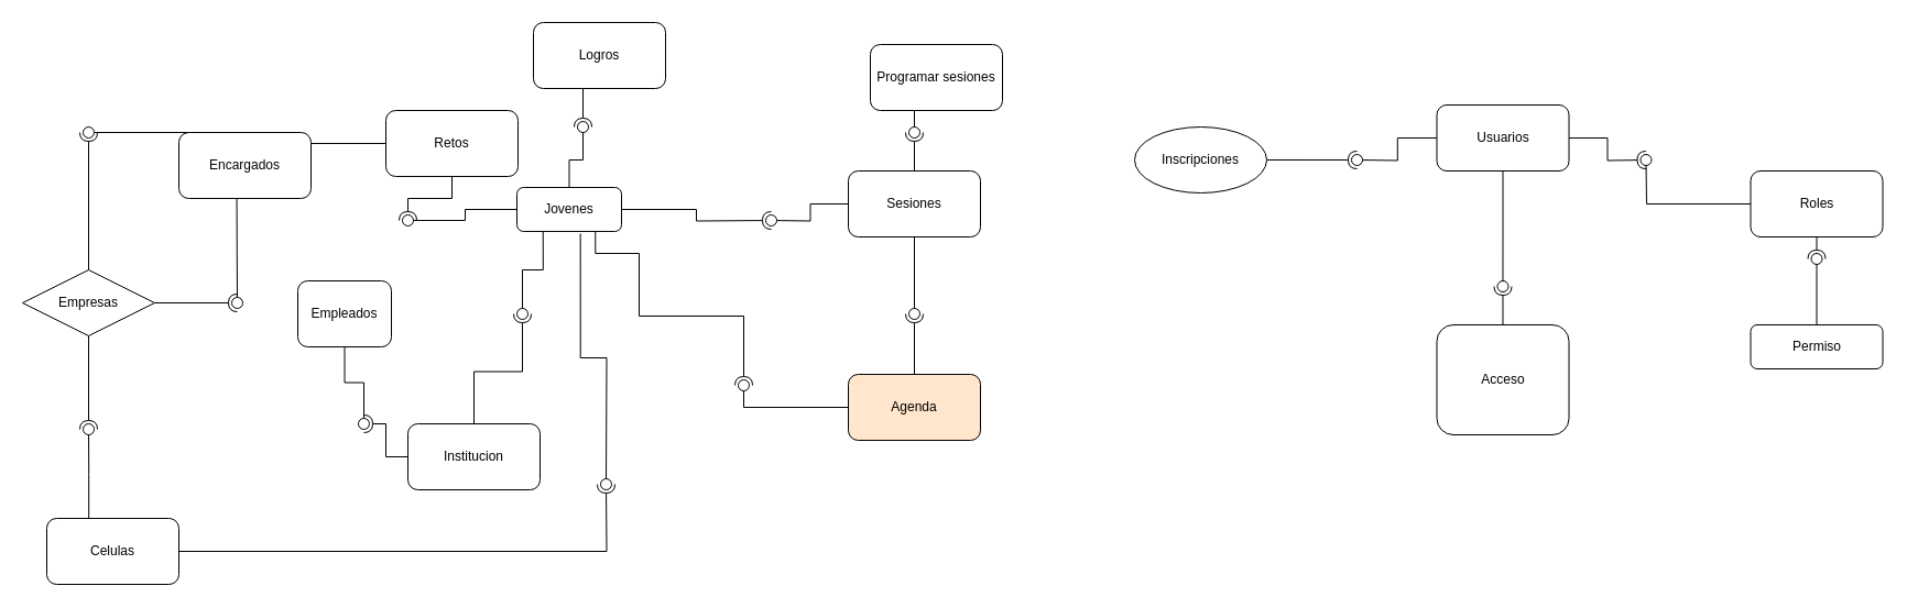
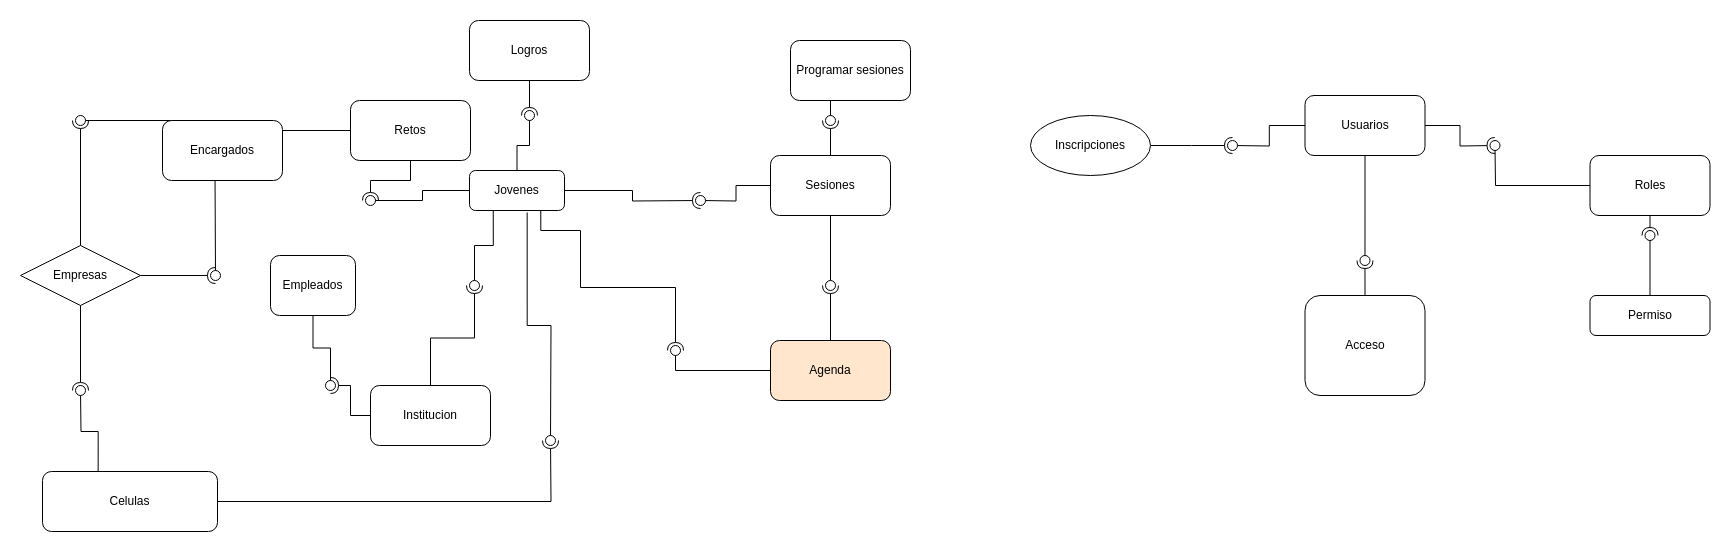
  <mxCell id="0" />
  <mxCell id="1" parent="0" />
  <mxCell id="2" value="Jovenes" style="rounded=1;whiteSpace=wrap;html=1;" vertex="1" parent="1"><mxGeometry x="469" y="170" width="95" height="40" as="geometry" /></mxCell>
  <mxCell id="3" value="" style="rounded=0;orthogonalLoop=1;jettySize=auto;html=1;endArrow=halfCircle;endFill=0;endSize=6;strokeWidth=1;sketch=0;exitX=0.5;exitY=1;exitDx=0;exitDy=0;entryX=0.761;entryY=0.654;entryDx=0;entryDy=0;entryPerimeter=0;edgeStyle=orthogonalEdgeStyle;" edge="1" parent="1" source="6" target="5"><mxGeometry relative="1" as="geometry"><mxPoint x="740" y="200" as="sourcePoint" /></mxGeometry></mxCell>
  <mxCell id="4" value="" style="rounded=0;orthogonalLoop=1;jettySize=auto;html=1;endArrow=oval;endFill=0;sketch=0;sourcePerimeterSpacing=0;targetPerimeterSpacing=0;endSize=10;exitX=0;exitY=0.5;exitDx=0;exitDy=0;entryX=0.401;entryY=-0.274;entryDx=0;entryDy=0;entryPerimeter=0;edgeStyle=orthogonalEdgeStyle;" edge="1" parent="1" source="2" target="5"><mxGeometry relative="1" as="geometry"><mxPoint x="540" y="120" as="sourcePoint" /></mxGeometry></mxCell>
  <mxCell id="5" value="" style="ellipse;whiteSpace=wrap;html=1;align=center;aspect=fixed;fillColor=none;strokeColor=none;resizable=0;perimeter=centerPerimeter;rotatable=0;allowArrows=0;points=[];outlineConnect=1;" vertex="1" parent="1"><mxGeometry x="365" y="195" width="10" height="10" as="geometry" /></mxCell>
  <mxCell id="6" value="Retos" style="rounded=1;whiteSpace=wrap;html=1;" vertex="1" parent="1"><mxGeometry x="350" y="100" width="120" height="60" as="geometry" /></mxCell>
  <mxCell id="7" value="" style="rounded=0;orthogonalLoop=1;jettySize=auto;html=1;endArrow=halfCircle;endFill=0;endSize=6;strokeWidth=1;sketch=0;exitX=0.5;exitY=1;exitDx=0;exitDy=0;entryX=0.194;entryY=0.61;entryDx=0;entryDy=0;entryPerimeter=0;edgeStyle=orthogonalEdgeStyle;" edge="1" parent="1" source="10" target="9"><mxGeometry relative="1" as="geometry"><mxPoint x="750" y="96" as="sourcePoint" /></mxGeometry></mxCell>
  <mxCell id="8" value="" style="rounded=0;orthogonalLoop=1;jettySize=auto;html=1;endArrow=oval;endFill=0;sketch=0;sourcePerimeterSpacing=0;targetPerimeterSpacing=0;endSize=10;edgeStyle=orthogonalEdgeStyle;" edge="1" parent="1" source="2" target="9"><mxGeometry relative="1" as="geometry"><mxPoint x="539.04" y="60" as="sourcePoint" /></mxGeometry></mxCell>
  <mxCell id="9" value="" style="ellipse;whiteSpace=wrap;html=1;align=center;aspect=fixed;fillColor=none;strokeColor=none;resizable=0;perimeter=centerPerimeter;rotatable=0;allowArrows=0;points=[];outlineConnect=1;" vertex="1" parent="1"><mxGeometry x="524" y="110" width="10" height="10" as="geometry" /></mxCell>
- <mxCell id="10" value="Logros" style="rounded=1;whiteSpace=wrap;html=1;" vertex="1" parent="1"><mxGeometry x="484" y="20" width="120" height="60" as="geometry" /></mxCell>
+ <mxCell id="10" value="Logros" style="rounded=1;whiteSpace=wrap;html=1;" vertex="1" parent="1"><mxGeometry x="469" y="20" width="120" height="60" as="geometry" /></mxCell>
  <mxCell id="11" value="Institucion" style="rounded=1;whiteSpace=wrap;html=1;" vertex="1" parent="1"><mxGeometry x="370" y="385" width="120" height="60" as="geometry" /></mxCell>
  <mxCell id="12" value="" style="rounded=0;orthogonalLoop=1;jettySize=auto;html=1;endArrow=halfCircle;endFill=0;endSize=6;strokeWidth=1;sketch=0;exitX=0.5;exitY=0;exitDx=0;exitDy=0;entryX=0.351;entryY=-0.067;entryDx=0;entryDy=0;entryPerimeter=0;edgeStyle=orthogonalEdgeStyle;" edge="1" parent="1" source="11" target="14"><mxGeometry relative="1" as="geometry"><mxPoint x="730" y="320" as="sourcePoint" /></mxGeometry></mxCell>
  <mxCell id="13" value="" style="rounded=0;orthogonalLoop=1;jettySize=auto;html=1;endArrow=oval;endFill=0;sketch=0;sourcePerimeterSpacing=0;targetPerimeterSpacing=0;endSize=10;exitX=0.25;exitY=1;exitDx=0;exitDy=0;edgeStyle=orthogonalEdgeStyle;" edge="1" parent="1" source="2" target="14"><mxGeometry relative="1" as="geometry"><mxPoint x="530" y="240" as="sourcePoint" /></mxGeometry></mxCell>
  <mxCell id="14" value="" style="ellipse;whiteSpace=wrap;html=1;align=center;aspect=fixed;fillColor=none;strokeColor=none;resizable=0;perimeter=centerPerimeter;rotatable=0;allowArrows=0;points=[];outlineConnect=1;" vertex="1" parent="1"><mxGeometry x="469" y="280" width="10" height="10" as="geometry" /></mxCell>
  <mxCell id="15" value="Sesiones" style="rounded=1;whiteSpace=wrap;html=1;" vertex="1" parent="1"><mxGeometry x="770" y="155" width="120" height="60" as="geometry" /></mxCell>
  <mxCell id="16" value="" style="rounded=0;orthogonalLoop=1;jettySize=auto;html=1;endArrow=oval;endFill=0;sketch=0;sourcePerimeterSpacing=0;targetPerimeterSpacing=0;endSize=10;exitX=0;exitY=0.5;exitDx=0;exitDy=0;edgeStyle=orthogonalEdgeStyle;" edge="1" parent="1" source="15"><mxGeometry relative="1" as="geometry"><mxPoint x="640" y="260" as="sourcePoint" /><mxPoint x="700" y="200" as="targetPoint" /></mxGeometry></mxCell>
  <mxCell id="17" value="" style="rounded=0;orthogonalLoop=1;jettySize=auto;html=1;endArrow=halfCircle;endFill=0;endSize=6;strokeWidth=1;sketch=0;exitX=1;exitY=0.5;exitDx=0;exitDy=0;edgeStyle=orthogonalEdgeStyle;" edge="1" parent="1" source="2"><mxGeometry relative="1" as="geometry"><mxPoint x="590" y="230" as="sourcePoint" /><mxPoint x="700" y="200" as="targetPoint" /></mxGeometry></mxCell>
  <mxCell id="18" value="Empresas" style="rhombus;whiteSpace=wrap;html=1;" vertex="1" parent="1"><mxGeometry x="20" y="245" width="120" height="60" as="geometry" /></mxCell>
  <mxCell id="19" value="Empleados" style="rounded=1;whiteSpace=wrap;html=1;" vertex="1" parent="1"><mxGeometry x="270" y="255" width="85" height="60" as="geometry" /></mxCell>
  <mxCell id="20" value="" style="rounded=0;orthogonalLoop=1;jettySize=auto;html=1;endArrow=halfCircle;endFill=0;endSize=6;strokeWidth=1;sketch=0;exitX=0;exitY=0.5;exitDx=0;exitDy=0;entryX=0.262;entryY=0.416;entryDx=0;entryDy=0;entryPerimeter=0;edgeStyle=orthogonalEdgeStyle;" edge="1" parent="1" source="11" target="22"><mxGeometry relative="1" as="geometry"><mxPoint x="390" y="455" as="sourcePoint" /></mxGeometry></mxCell>
  <mxCell id="21" value="" style="rounded=0;orthogonalLoop=1;jettySize=auto;html=1;endArrow=oval;endFill=0;sketch=0;sourcePerimeterSpacing=0;targetPerimeterSpacing=0;endSize=10;exitX=0.5;exitY=1;exitDx=0;exitDy=0;edgeStyle=orthogonalEdgeStyle;" edge="1" parent="1" source="19" target="22"><mxGeometry relative="1" as="geometry"><mxPoint x="330" y="320" as="sourcePoint" /></mxGeometry></mxCell>
  <mxCell id="22" value="" style="ellipse;whiteSpace=wrap;html=1;align=center;aspect=fixed;fillColor=none;strokeColor=none;resizable=0;perimeter=centerPerimeter;rotatable=0;allowArrows=0;points=[];outlineConnect=1;" vertex="1" parent="1"><mxGeometry x="325" y="380" width="10" height="10" as="geometry" /></mxCell>
  <mxCell id="23" value="" style="rounded=0;orthogonalLoop=1;jettySize=auto;html=1;endArrow=halfCircle;endFill=0;endSize=6;strokeWidth=1;sketch=0;exitX=0.5;exitY=0;exitDx=0;exitDy=0;entryX=0.833;entryY=1.111;entryDx=0;entryDy=0;entryPerimeter=0;edgeStyle=orthogonalEdgeStyle;" edge="1" parent="1" source="24" target="32"><mxGeometry relative="1" as="geometry"><mxPoint x="740" y="550" as="sourcePoint" /><mxPoint x="810" y="310" as="targetPoint" /></mxGeometry></mxCell>
  <mxCell id="24" value="Agenda" style="rounded=1;whiteSpace=wrap;html=1;fillColor=#ffe6cc;" vertex="1" parent="1"><mxGeometry x="770" y="340" width="120" height="60" as="geometry" /></mxCell>
  <mxCell id="25" value="" style="ellipse;whiteSpace=wrap;html=1;align=center;aspect=fixed;fillColor=none;strokeColor=none;resizable=0;perimeter=centerPerimeter;rotatable=0;allowArrows=0;points=[];outlineConnect=1;" vertex="1" parent="1"><mxGeometry x="524" y="460" width="10" height="10" as="geometry" /></mxCell>
  <mxCell id="26" value="" style="rounded=0;orthogonalLoop=1;jettySize=auto;html=1;endArrow=halfCircle;endFill=0;endSize=6;strokeWidth=1;sketch=0;exitX=0.75;exitY=1;exitDx=0;exitDy=0;edgeStyle=orthogonalEdgeStyle;entryX=0.633;entryY=0.878;entryDx=0;entryDy=0;entryPerimeter=0;" edge="1" parent="1" source="2" target="34"><mxGeometry relative="1" as="geometry"><mxPoint x="650" y="390" as="sourcePoint" /><Array as="points"><mxPoint x="580" y="230" /><mxPoint x="580" y="287" /><mxPoint x="675" y="287" /></Array></mxGeometry></mxCell>
  <mxCell id="27" value="" style="rounded=0;orthogonalLoop=1;jettySize=auto;html=1;endArrow=oval;endFill=0;sketch=0;sourcePerimeterSpacing=0;targetPerimeterSpacing=0;endSize=10;exitX=0;exitY=0.5;exitDx=0;exitDy=0;" edge="1" parent="1" source="34"><mxGeometry relative="1" as="geometry"><mxPoint x="510" y="375" as="sourcePoint" /><mxPoint x="675" y="350" as="targetPoint" /></mxGeometry></mxCell>
  <mxCell id="28" value="" style="rounded=0;orthogonalLoop=1;jettySize=auto;html=1;endArrow=halfCircle;endFill=0;endSize=6;strokeWidth=1;sketch=0;exitX=0.5;exitY=0;exitDx=0;exitDy=0;entryX=0.187;entryY=0.478;entryDx=0;entryDy=0;entryPerimeter=0;edgeStyle=orthogonalEdgeStyle;" edge="1" parent="1" source="18" target="30"><mxGeometry relative="1" as="geometry"><mxPoint x="510" y="315" as="sourcePoint" /></mxGeometry></mxCell>
  <mxCell id="29" value="" style="rounded=0;orthogonalLoop=1;jettySize=auto;html=1;endArrow=oval;endFill=0;sketch=0;sourcePerimeterSpacing=0;targetPerimeterSpacing=0;endSize=10;exitX=0;exitY=0.5;exitDx=0;exitDy=0;edgeStyle=orthogonalEdgeStyle;" edge="1" parent="1" source="6" target="30"><mxGeometry relative="1" as="geometry"><mxPoint x="470" y="315" as="sourcePoint" /></mxGeometry></mxCell>
  <mxCell id="30" value="" style="ellipse;whiteSpace=wrap;html=1;align=center;aspect=fixed;fillColor=none;strokeColor=none;resizable=0;perimeter=centerPerimeter;rotatable=0;allowArrows=0;points=[];outlineConnect=1;" vertex="1" parent="1"><mxGeometry x="75" y="115" width="10" height="10" as="geometry" /></mxCell>
  <mxCell id="31" value="" style="rounded=0;orthogonalLoop=1;jettySize=auto;html=1;endArrow=oval;endFill=0;sketch=0;sourcePerimeterSpacing=0;targetPerimeterSpacing=0;endSize=10;exitX=0.5;exitY=1;exitDx=0;exitDy=0;edgeStyle=orthogonalEdgeStyle;" edge="1" parent="1" source="15" target="32"><mxGeometry relative="1" as="geometry"><mxPoint x="830" y="230" as="sourcePoint" /><mxPoint x="820" y="280" as="targetPoint" /></mxGeometry></mxCell>
  <mxCell id="32" value="" style="ellipse;whiteSpace=wrap;html=1;align=center;aspect=fixed;fillColor=none;strokeColor=none;resizable=0;perimeter=centerPerimeter;rotatable=0;allowArrows=0;points=[];outlineConnect=1;" vertex="1" parent="1"><mxGeometry x="825" y="280" width="10" height="10" as="geometry" /></mxCell>
  <mxCell id="33" value="" style="rounded=0;orthogonalLoop=1;jettySize=auto;html=1;endArrow=oval;endFill=0;sketch=0;sourcePerimeterSpacing=0;targetPerimeterSpacing=0;endSize=10;exitX=0;exitY=0.5;exitDx=0;exitDy=0;edgeStyle=orthogonalEdgeStyle;" edge="1" parent="1" source="24" target="34"><mxGeometry relative="1" as="geometry"><mxPoint x="760" y="360" as="sourcePoint" /><mxPoint x="675" y="350" as="targetPoint" /><Array as="points"><mxPoint x="675" y="370" /></Array></mxGeometry></mxCell>
  <mxCell id="34" value="" style="ellipse;whiteSpace=wrap;html=1;align=center;aspect=fixed;fillColor=none;strokeColor=none;resizable=0;perimeter=centerPerimeter;rotatable=0;allowArrows=0;points=[];outlineConnect=1;" vertex="1" parent="1"><mxGeometry x="670" y="345" width="10" height="10" as="geometry" /></mxCell>
  <mxCell id="35" value="Programar sesiones" style="rounded=1;whiteSpace=wrap;html=1;" vertex="1" parent="1"><mxGeometry x="790" y="40" width="120" height="60" as="geometry" /></mxCell>
  <mxCell id="36" value="" style="rounded=0;orthogonalLoop=1;jettySize=auto;html=1;endArrow=halfCircle;endFill=0;endSize=6;strokeWidth=1;sketch=0;exitX=0.5;exitY=0;exitDx=0;exitDy=0;edgeStyle=orthogonalEdgeStyle;" edge="1" parent="1" source="15"><mxGeometry relative="1" as="geometry"><mxPoint x="840" y="350" as="sourcePoint" /><mxPoint x="830" y="120" as="targetPoint" /></mxGeometry></mxCell>
  <mxCell id="37" value="" style="rounded=0;orthogonalLoop=1;jettySize=auto;html=1;endArrow=oval;endFill=0;sketch=0;sourcePerimeterSpacing=0;targetPerimeterSpacing=0;endSize=10;exitX=0.5;exitY=1;exitDx=0;exitDy=0;edgeStyle=orthogonalEdgeStyle;" edge="1" parent="1" source="35"><mxGeometry relative="1" as="geometry"><mxPoint x="825" y="-80" as="sourcePoint" /><mxPoint x="830" y="120" as="targetPoint" /></mxGeometry></mxCell>
- <mxCell id="38" value="Celulas" style="rounded=1;whiteSpace=wrap;html=1;" vertex="1" parent="1"><mxGeometry x="42" y="471" width="120" height="60" as="geometry" /></mxCell>
+ <mxCell id="38" value="Celulas" style="rounded=1;whiteSpace=wrap;html=1;" vertex="1" parent="1"><mxGeometry x="42" y="471" width="175" height="60" as="geometry" /></mxCell>
  <mxCell id="39" value="Usuarios" style="rounded=1;whiteSpace=wrap;html=1;" vertex="1" parent="1"><mxGeometry x="1304.5" y="95" width="120" height="60" as="geometry" /></mxCell>
  <mxCell id="40" value="Roles" style="rounded=1;whiteSpace=wrap;html=1;" vertex="1" parent="1"><mxGeometry x="1589.5" y="155" width="120" height="60" as="geometry" /></mxCell>
  <mxCell id="41" value="" style="rounded=0;orthogonalLoop=1;jettySize=auto;html=1;endArrow=oval;endFill=0;sketch=0;sourcePerimeterSpacing=0;targetPerimeterSpacing=0;endSize=10;edgeStyle=orthogonalEdgeStyle;exitX=0.318;exitY=0.006;exitDx=0;exitDy=0;exitPerimeter=0;" edge="1" parent="1" source="38"><mxGeometry relative="1" as="geometry"><mxPoint x="80" y="471" as="sourcePoint" /><mxPoint x="80" y="390" as="targetPoint" /><Array as="points" /></mxGeometry></mxCell>
  <mxCell id="42" value="" style="rounded=0;orthogonalLoop=1;jettySize=auto;html=1;endArrow=halfCircle;endFill=0;endSize=6;strokeWidth=1;sketch=0;edgeStyle=orthogonalEdgeStyle;exitX=0.5;exitY=1;exitDx=0;exitDy=0;" edge="1" parent="1" source="18"><mxGeometry relative="1" as="geometry"><mxPoint x="80" y="460" as="sourcePoint" /><mxPoint x="80" y="390" as="targetPoint" /></mxGeometry></mxCell>
  <mxCell id="43" value="" style="rounded=0;orthogonalLoop=1;jettySize=auto;html=1;endArrow=halfCircle;endFill=0;endSize=6;strokeWidth=1;sketch=0;exitX=1;exitY=0.5;exitDx=0;exitDy=0;edgeStyle=orthogonalEdgeStyle;" edge="1" parent="1" source="39"><mxGeometry relative="1" as="geometry"><mxPoint x="1524.5" y="200" as="sourcePoint" /><mxPoint x="1494.5" y="145" as="targetPoint" /></mxGeometry></mxCell>
  <mxCell id="44" value="" style="rounded=0;orthogonalLoop=1;jettySize=auto;html=1;endArrow=oval;endFill=0;sketch=0;sourcePerimeterSpacing=0;targetPerimeterSpacing=0;endSize=10;exitX=0;exitY=0.5;exitDx=0;exitDy=0;edgeStyle=orthogonalEdgeStyle;" edge="1" parent="1" source="40"><mxGeometry relative="1" as="geometry"><mxPoint x="1504.5" y="75" as="sourcePoint" /><mxPoint x="1494.5" y="145" as="targetPoint" /></mxGeometry></mxCell>
  <mxCell id="45" value="Permiso" style="rounded=1;whiteSpace=wrap;html=1;" vertex="1" parent="1"><mxGeometry x="1589.5" y="295" width="120" height="40" as="geometry" /></mxCell>
  <mxCell id="46" value="" style="rounded=0;orthogonalLoop=1;jettySize=auto;html=1;endArrow=halfCircle;endFill=0;endSize=6;strokeWidth=1;sketch=0;exitX=0.5;exitY=1;exitDx=0;exitDy=0;edgeStyle=orthogonalEdgeStyle;" edge="1" parent="1" source="40"><mxGeometry relative="1" as="geometry"><mxPoint x="1649.5" y="215" as="sourcePoint" /><mxPoint x="1649.5" y="235" as="targetPoint" /></mxGeometry></mxCell>
  <mxCell id="47" value="Acceso" style="rounded=1;whiteSpace=wrap;html=1;" vertex="1" parent="1"><mxGeometry x="1304.5" y="295" width="120" height="100" as="geometry" /></mxCell>
  <mxCell id="48" value="" style="rounded=0;orthogonalLoop=1;jettySize=auto;html=1;endArrow=oval;endFill=0;sketch=0;sourcePerimeterSpacing=0;targetPerimeterSpacing=0;endSize=10;exitX=0.5;exitY=0;exitDx=0;exitDy=0;edgeStyle=orthogonalEdgeStyle;" edge="1" parent="1" source="45"><mxGeometry relative="1" as="geometry"><mxPoint x="1598.5" y="265" as="sourcePoint" /><mxPoint x="1649.5" y="235" as="targetPoint" /></mxGeometry></mxCell>
  <mxCell id="49" value="" style="rounded=0;orthogonalLoop=1;jettySize=auto;html=1;endArrow=oval;endFill=0;sketch=0;sourcePerimeterSpacing=0;targetPerimeterSpacing=0;endSize=10;exitX=0.5;exitY=1;exitDx=0;exitDy=0;edgeStyle=orthogonalEdgeStyle;" edge="1" parent="1" source="39"><mxGeometry relative="1" as="geometry"><mxPoint x="1364.49" y="185" as="sourcePoint" /><mxPoint x="1364.49" y="260" as="targetPoint" /></mxGeometry></mxCell>
  <mxCell id="50" value="" style="rounded=0;orthogonalLoop=1;jettySize=auto;html=1;endArrow=halfCircle;endFill=0;endSize=6;strokeWidth=1;sketch=0;exitX=0.5;exitY=0;exitDx=0;exitDy=0;edgeStyle=orthogonalEdgeStyle;" edge="1" parent="1" source="47"><mxGeometry relative="1" as="geometry"><mxPoint x="1363.87" y="345" as="sourcePoint" /><mxPoint x="1364.49" y="260" as="targetPoint" /></mxGeometry></mxCell>
  <mxCell id="51" value="Inscripciones" style="ellipse;whiteSpace=wrap;html=1;" vertex="1" parent="1"><mxGeometry x="1030" y="115" width="120" height="60" as="geometry" /></mxCell>
  <mxCell id="52" value="" style="rounded=0;orthogonalLoop=1;jettySize=auto;html=1;endArrow=halfCircle;endFill=0;endSize=6;strokeWidth=1;sketch=0;edgeStyle=orthogonalEdgeStyle;" edge="1" parent="1" source="51"><mxGeometry relative="1" as="geometry"><mxPoint x="1150" y="144.71" as="sourcePoint" /><mxPoint x="1232" y="145" as="targetPoint" /></mxGeometry></mxCell>
  <mxCell id="53" value="" style="rounded=0;orthogonalLoop=1;jettySize=auto;html=1;endArrow=oval;endFill=0;sketch=0;sourcePerimeterSpacing=0;targetPerimeterSpacing=0;endSize=10;exitX=0;exitY=0.5;exitDx=0;exitDy=0;edgeStyle=orthogonalEdgeStyle;" edge="1" parent="1" source="39"><mxGeometry relative="1" as="geometry"><mxPoint x="1301" y="144.29" as="sourcePoint" /><mxPoint x="1232" y="145" as="targetPoint" /></mxGeometry></mxCell>
  <mxCell id="54" value="" style="rounded=0;orthogonalLoop=1;jettySize=auto;html=1;endArrow=halfCircle;endFill=0;endSize=6;strokeWidth=1;sketch=0;edgeStyle=orthogonalEdgeStyle;exitX=1;exitY=0.5;exitDx=0;exitDy=0;" edge="1" parent="1" source="38"><mxGeometry relative="1" as="geometry"><mxPoint x="550" y="250" as="sourcePoint" /><mxPoint x="550" y="440" as="targetPoint" /></mxGeometry></mxCell>
  <mxCell id="55" value="" style="rounded=0;orthogonalLoop=1;jettySize=auto;html=1;endArrow=oval;endFill=0;sketch=0;sourcePerimeterSpacing=0;targetPerimeterSpacing=0;endSize=10;exitX=0.607;exitY=1.049;exitDx=0;exitDy=0;edgeStyle=orthogonalEdgeStyle;exitPerimeter=0;" edge="1" parent="1" source="2"><mxGeometry relative="1" as="geometry"><mxPoint x="534" y="270" as="sourcePoint" /><mxPoint x="550" y="440" as="targetPoint" /></mxGeometry></mxCell>
  <mxCell id="56" value="Encargados" style="rounded=1;whiteSpace=wrap;html=1;" vertex="1" parent="1"><mxGeometry x="162" y="120" width="120" height="60" as="geometry" /></mxCell>
  <mxCell id="57" value="" style="rounded=0;orthogonalLoop=1;jettySize=auto;html=1;endArrow=halfCircle;endFill=0;endSize=6;strokeWidth=1;sketch=0;exitX=1;exitY=0.5;exitDx=0;exitDy=0;" edge="1" parent="1" source="18" target="59"><mxGeometry relative="1" as="geometry"><mxPoint x="470" y="325" as="sourcePoint" /></mxGeometry></mxCell>
  <mxCell id="58" value="" style="rounded=0;orthogonalLoop=1;jettySize=auto;html=1;endArrow=oval;endFill=0;sketch=0;sourcePerimeterSpacing=0;targetPerimeterSpacing=0;endSize=10;exitX=0.438;exitY=1.004;exitDx=0;exitDy=0;exitPerimeter=0;" edge="1" parent="1" source="56" target="59"><mxGeometry relative="1" as="geometry"><mxPoint x="250" y="340" as="sourcePoint" /></mxGeometry></mxCell>
  <mxCell id="59" value="" style="ellipse;whiteSpace=wrap;html=1;align=center;aspect=fixed;fillColor=none;strokeColor=none;resizable=0;perimeter=centerPerimeter;rotatable=0;allowArrows=0;points=[];outlineConnect=1;" vertex="1" parent="1"><mxGeometry x="210" y="270" width="10" height="10" as="geometry" /></mxCell>
